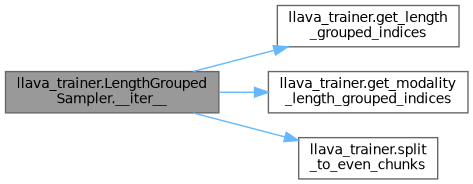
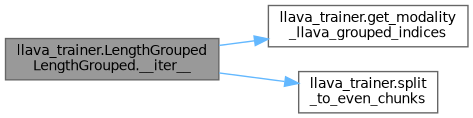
  digraph {
    rankdir=LR
    node [color=grey40 fillcolor=white fontname=Helvetica fontsize=10 shape=box style=filled]
    edge [color=steelblue1 fontname=Helvetica fontsize=10 labelfontname=Helvetica labelfontsize=10 style=solid]
-   n1 [color=gray40 fillcolor=grey60 fontcolor=black height=0.2 label="llava_trainer.LengthGrouped\lSampler.__iter__" width=0.4]
-   n2 [height=0.2 label="llava_trainer.get_length\l_grouped_indices" width=0.4]
-   n3 [height=0.2 label="llava_trainer.get_modality\l_length_grouped_indices" width=0.4]
+   n1 [color=gray40 fillcolor=grey60 fontcolor=black height=0.2 label="llava_trainer.LengthGrouped\lLengthGrouped.__iter__" width=0.4]
+   n3 [height=0.2 label="llava_trainer.get_modality\l_llava_grouped_indices" width=0.4]
    n4 [height=0.2 label="llava_trainer.split\l_to_even_chunks" width=0.4]
-   n1 -> n2
    n1 -> n3
    n1 -> n4
  }
